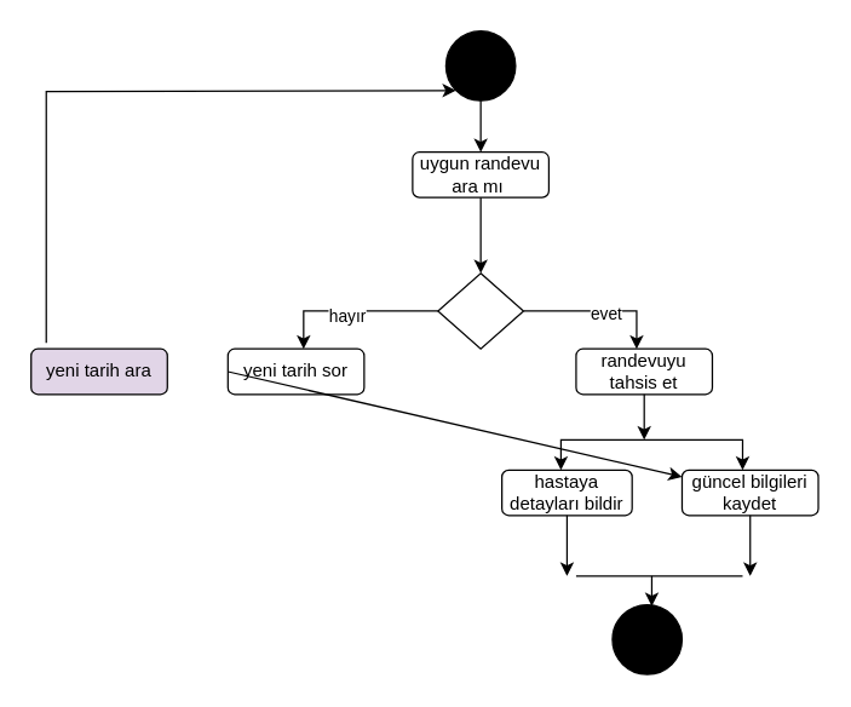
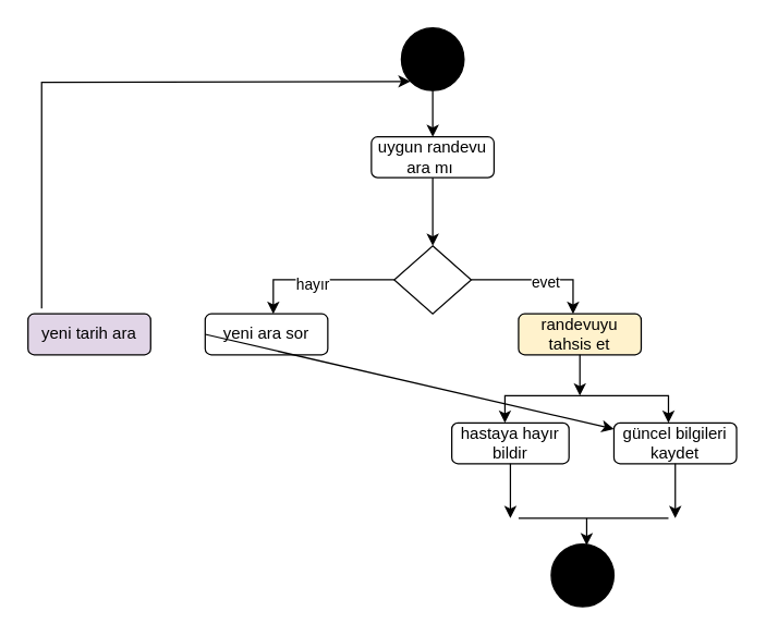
  <mxCell id="0" />
  <mxCell id="1" parent="0" />
  <mxCell id="2" value="uygun randevu ara mı&amp;nbsp;" style="rounded=1;whiteSpace=wrap;html=1;" parent="1" vertex="1"><mxGeometry x="272" y="100" width="90" height="30" as="geometry" /></mxCell>
  <mxCell id="3" value="" style="ellipse;whiteSpace=wrap;html=1;aspect=fixed;fillColor=#000000;" parent="1" vertex="1"><mxGeometry x="294" y="20" width="46" height="46" as="geometry" /></mxCell>
  <mxCell id="4" value="" style="endArrow=classic;html=1;rounded=0;exitX=0.5;exitY=1;exitDx=0;exitDy=0;entryX=0.5;entryY=0;entryDx=0;entryDy=0;" parent="1" source="3" target="2" edge="1"><mxGeometry width="50" height="50" relative="1" as="geometry"><mxPoint x="350" y="220" as="sourcePoint" /><mxPoint x="317" y="110" as="targetPoint" /></mxGeometry></mxCell>
  <mxCell id="5" value="" style="endArrow=classic;html=1;rounded=0;exitX=0.5;exitY=1;exitDx=0;exitDy=0;" parent="1" source="2" edge="1"><mxGeometry width="50" height="50" relative="1" as="geometry"><mxPoint x="350" y="220" as="sourcePoint" /><mxPoint x="317" y="180" as="targetPoint" /></mxGeometry></mxCell>
  <mxCell id="6" value="" style="rhombus;whiteSpace=wrap;html=1;fillColor=#FFFFFF;" parent="1" vertex="1"><mxGeometry x="288.75" y="180" width="56.5" height="50" as="geometry" /></mxCell>
  <mxCell id="7" value="" style="endArrow=classic;html=1;rounded=0;exitX=0;exitY=0.5;exitDx=0;exitDy=0;" parent="1" source="6" edge="1"><mxGeometry width="50" height="50" relative="1" as="geometry"><mxPoint x="190" y="220" as="sourcePoint" /><mxPoint x="200" y="230" as="targetPoint" /><Array as="points"><mxPoint x="200" y="205" /></Array></mxGeometry></mxCell>
  <mxCell id="8" value="hayır" style="edgeLabel;html=1;align=center;verticalAlign=middle;resizable=0;points=[];" parent="7" vertex="1" connectable="0"><mxGeometry x="0.051" y="3" relative="1" as="geometry"><mxPoint as="offset" /></mxGeometry></mxCell>
  <mxCell id="9" value="" style="endArrow=classic;html=1;rounded=0;exitX=1;exitY=0.5;exitDx=0;exitDy=0;" parent="1" source="6" edge="1"><mxGeometry width="50" height="50" relative="1" as="geometry"><mxPoint x="478.75" y="220" as="sourcePoint" /><mxPoint x="420" y="230" as="targetPoint" /><Array as="points"><mxPoint x="420" y="205" /></Array></mxGeometry></mxCell>
  <mxCell id="10" value="evet" style="edgeLabel;html=1;align=center;verticalAlign=middle;resizable=0;points=[];" parent="9" vertex="1" connectable="0"><mxGeometry x="0.078" y="-1" relative="1" as="geometry"><mxPoint as="offset" /></mxGeometry></mxCell>
- <mxCell id="11" value="yeni tarih sor" style="rounded=1;whiteSpace=wrap;html=1;fillColor=#FFFFFF;" parent="1" vertex="1"><mxGeometry x="150" y="230" width="90" height="30" as="geometry" /></mxCell>
+ <mxCell id="11" value="yeni ara sor" style="rounded=1;whiteSpace=wrap;html=1;fillColor=#FFFFFF;" parent="1" vertex="1"><mxGeometry x="150" y="230" width="90" height="30" as="geometry" /></mxCell>
  <mxCell id="12" value="yeni tarih ara" style="rounded=1;whiteSpace=wrap;html=1;fillColor=#e1d5e7;" parent="1" vertex="1"><mxGeometry x="20" y="230" width="90" height="30" as="geometry" /></mxCell>
  <mxCell id="13" value="" style="endArrow=classic;html=1;rounded=0;exitX=0;exitY=0.5;exitDx=0;exitDy=0;" parent="1" source="11" target="19" edge="1"><mxGeometry width="50" height="50" relative="1" as="geometry"><mxPoint x="130" y="250" as="sourcePoint" /><mxPoint x="180" y="200" as="targetPoint" /></mxGeometry></mxCell>
  <mxCell id="14" value="" style="endArrow=classic;html=1;rounded=0;exitX=0.111;exitY=-0.133;exitDx=0;exitDy=0;exitPerimeter=0;entryX=0;entryY=1;entryDx=0;entryDy=0;" parent="1" source="12" target="3" edge="1"><mxGeometry width="50" height="50" relative="1" as="geometry"><mxPoint x="65" y="230" as="sourcePoint" /><mxPoint x="65" y="70" as="targetPoint" /><Array as="points"><mxPoint x="30" y="60" /></Array></mxGeometry></mxCell>
- <mxCell id="15" value="randevuyu tahsis et" style="rounded=1;whiteSpace=wrap;html=1;fillColor=#FFFFFF;" parent="1" vertex="1"><mxGeometry x="380" y="230" width="90" height="30" as="geometry" /></mxCell>
+ <mxCell id="15" value="randevuyu tahsis et" style="rounded=1;whiteSpace=wrap;html=1;fillColor=#fff2cc;" parent="1" vertex="1"><mxGeometry x="380" y="230" width="90" height="30" as="geometry" /></mxCell>
  <mxCell id="16" value="" style="endArrow=classic;html=1;rounded=0;exitX=0.5;exitY=1;exitDx=0;exitDy=0;" parent="1" source="15" edge="1"><mxGeometry width="50" height="50" relative="1" as="geometry"><mxPoint x="460" y="310" as="sourcePoint" /><mxPoint x="425" y="290" as="targetPoint" /></mxGeometry></mxCell>
  <mxCell id="17" value="" style="endArrow=classic;startArrow=classic;html=1;rounded=0;" parent="1" edge="1"><mxGeometry width="50" height="50" relative="1" as="geometry"><mxPoint x="370" y="310" as="sourcePoint" /><mxPoint x="490" y="310" as="targetPoint" /><Array as="points"><mxPoint x="370" y="290" /><mxPoint x="490" y="290" /></Array></mxGeometry></mxCell>
- <mxCell id="18" value="hastaya detayları bildir" style="rounded=1;whiteSpace=wrap;html=1;fillColor=#FFFFFF;" parent="1" vertex="1"><mxGeometry x="331" y="310" width="86" height="30" as="geometry" /></mxCell>
+ <mxCell id="18" value="hastaya hayır bildir" style="rounded=1;whiteSpace=wrap;html=1;fillColor=#FFFFFF;" parent="1" vertex="1"><mxGeometry x="331" y="310" width="86" height="30" as="geometry" /></mxCell>
  <mxCell id="19" value="güncel bilgileri kaydet" style="rounded=1;whiteSpace=wrap;html=1;fillColor=#FFFFFF;" parent="1" vertex="1"><mxGeometry x="450" y="310" width="90" height="30" as="geometry" /></mxCell>
  <mxCell id="20" value="" style="ellipse;whiteSpace=wrap;html=1;aspect=fixed;fillColor=#000000;" parent="1" vertex="1"><mxGeometry x="404" y="399" width="46" height="46" as="geometry" /></mxCell>
  <mxCell id="21" value="" style="endArrow=classic;html=1;rounded=0;exitX=0.5;exitY=1;exitDx=0;exitDy=0;" parent="1" source="18" edge="1"><mxGeometry width="50" height="50" relative="1" as="geometry"><mxPoint x="367" y="390" as="sourcePoint" /><mxPoint x="374" y="380" as="targetPoint" /></mxGeometry></mxCell>
  <mxCell id="22" value="" style="endArrow=classic;html=1;rounded=0;exitX=0.5;exitY=1;exitDx=0;exitDy=0;" parent="1" source="19" edge="1"><mxGeometry width="50" height="50" relative="1" as="geometry"><mxPoint x="510" y="400" as="sourcePoint" /><mxPoint x="495" y="380" as="targetPoint" /></mxGeometry></mxCell>
  <mxCell id="23" value="" style="endArrow=none;html=1;rounded=0;" parent="1" edge="1"><mxGeometry width="50" height="50" relative="1" as="geometry"><mxPoint x="380" y="380" as="sourcePoint" /><mxPoint x="490" y="380" as="targetPoint" /></mxGeometry></mxCell>
  <mxCell id="24" value="" style="endArrow=classic;html=1;rounded=0;" parent="1" edge="1"><mxGeometry width="50" height="50" relative="1" as="geometry"><mxPoint x="430" y="380" as="sourcePoint" /><mxPoint x="430" y="400" as="targetPoint" /></mxGeometry></mxCell>
